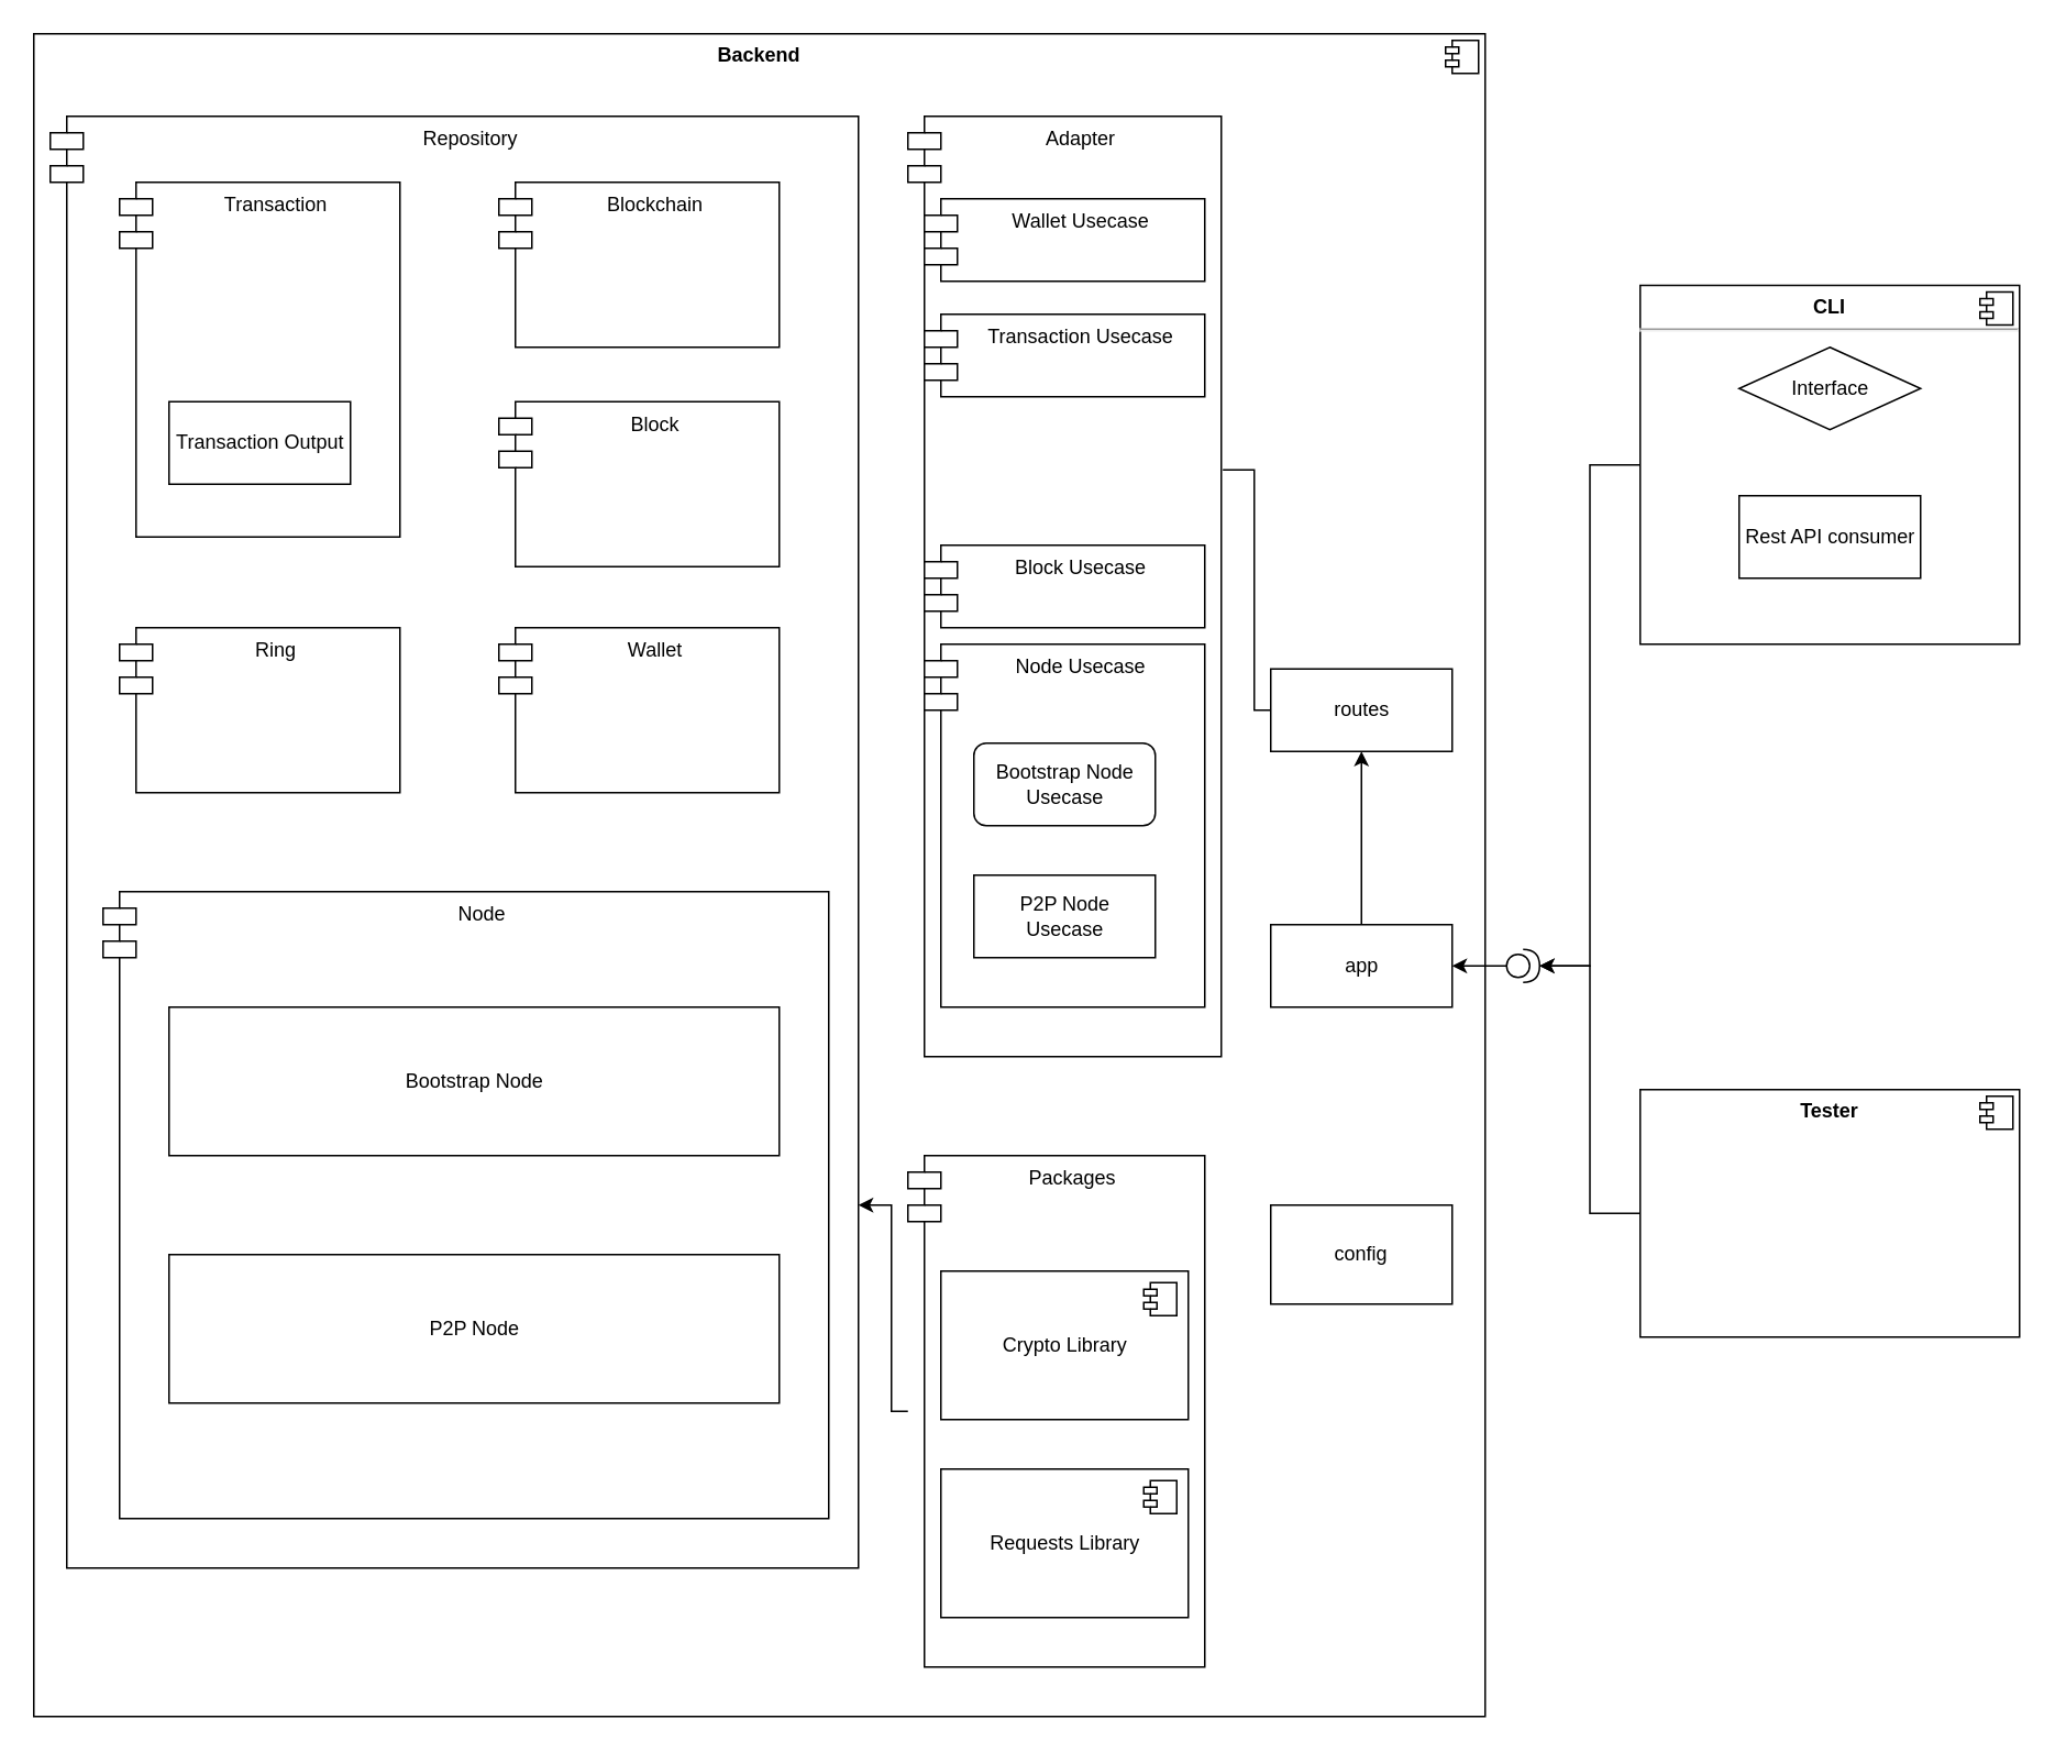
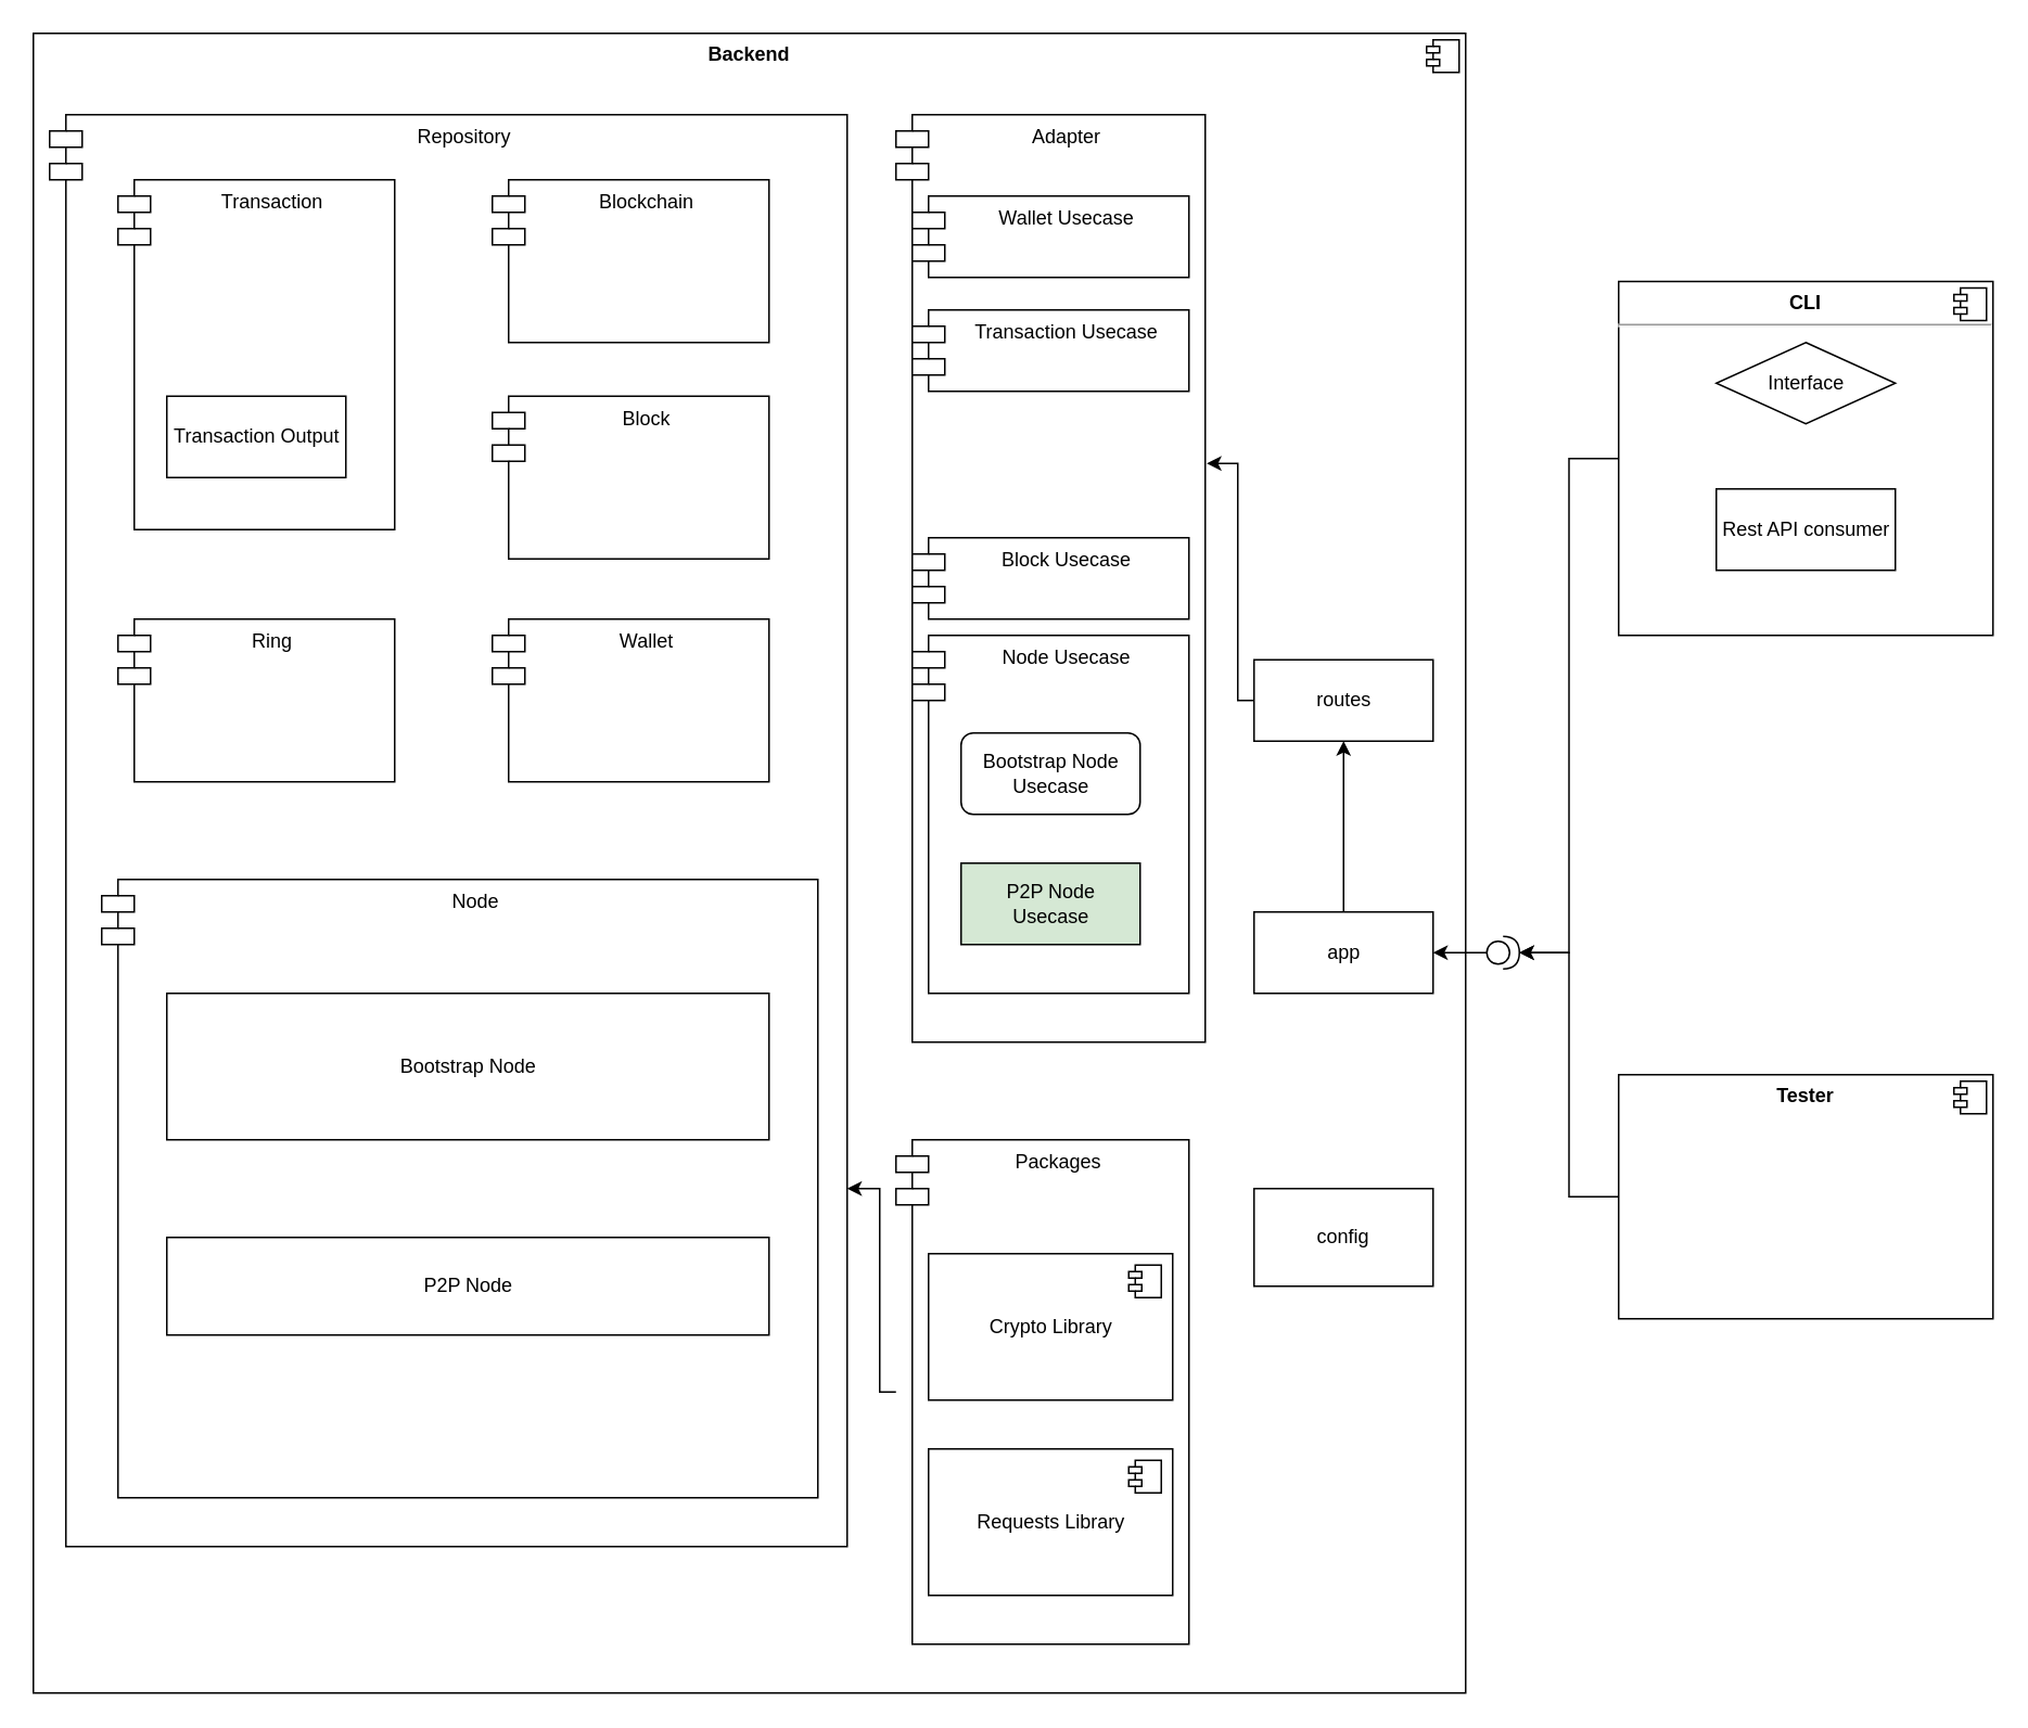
  <mxCell id="0" />
  <mxCell id="1" parent="0" />
  <mxCell id="2" value="&lt;p style=&quot;margin: 0px ; margin-top: 6px ; text-align: center&quot;&gt;&lt;b&gt;Backend&lt;/b&gt;&lt;/p&gt;" style="align=left;overflow=fill;html=1;dropTarget=0;" parent="1" vertex="1"><mxGeometry x="20" y="20" width="880" height="1020" as="geometry" /></mxCell>
  <mxCell id="3" value="" style="shape=component;jettyWidth=8;jettyHeight=4;" parent="2" vertex="1"><mxGeometry x="1" width="20" height="20" relative="1" as="geometry"><mxPoint x="-24" y="4" as="offset" /></mxGeometry></mxCell>
  <mxCell id="4" value="Repository" style="shape=module;align=left;spacingLeft=20;align=center;verticalAlign=top;" parent="1" vertex="1"><mxGeometry x="30" y="70" width="490" height="880" as="geometry" /></mxCell>
  <mxCell id="5" value="Adapter" style="shape=module;align=left;spacingLeft=20;align=center;verticalAlign=top;" parent="1" vertex="1"><mxGeometry x="550" y="70" width="190" height="570" as="geometry" /></mxCell>
- <mxCell id="6" style="edgeStyle=orthogonalEdgeStyle;rounded=0;orthogonalLoop=1;jettySize=auto;html=1;exitX=0;exitY=0.5;exitDx=0;exitDy=0;entryX=1.005;entryY=0.376;entryDx=0;entryDy=0;entryPerimeter=0;endArrow=none;" parent="1" source="7" target="5" edge="1"><mxGeometry relative="1" as="geometry"><Array as="points"><mxPoint x="760" y="430" /><mxPoint x="760" y="284" /></Array></mxGeometry></mxCell>
+ <mxCell id="6" style="edgeStyle=orthogonalEdgeStyle;rounded=0;orthogonalLoop=1;jettySize=auto;html=1;exitX=0;exitY=0.5;exitDx=0;exitDy=0;entryX=1.005;entryY=0.376;entryDx=0;entryDy=0;entryPerimeter=0;" parent="1" source="7" target="5" edge="1"><mxGeometry relative="1" as="geometry"><Array as="points"><mxPoint x="760" y="430" /><mxPoint x="760" y="284" /></Array></mxGeometry></mxCell>
  <mxCell id="7" value="routes" style="html=1;" parent="1" vertex="1"><mxGeometry x="770" y="405" width="110" height="50" as="geometry" /></mxCell>
  <mxCell id="8" value="" style="edgeStyle=orthogonalEdgeStyle;rounded=0;orthogonalLoop=1;jettySize=auto;html=1;" parent="1" source="9" target="11" edge="1"><mxGeometry relative="1" as="geometry" /></mxCell>
  <mxCell id="9" value="" style="shape=providedRequiredInterface;html=1;verticalLabelPosition=bottom;sketch=0;" parent="1" vertex="1"><mxGeometry x="913" y="575" width="20" height="20" as="geometry" /></mxCell>
  <mxCell id="10" value="" style="edgeStyle=orthogonalEdgeStyle;rounded=0;orthogonalLoop=1;jettySize=auto;html=1;" parent="1" source="11" target="7" edge="1"><mxGeometry relative="1" as="geometry" /></mxCell>
  <mxCell id="11" value="app" style="html=1;" parent="1" vertex="1"><mxGeometry x="770" y="560" width="110" height="50" as="geometry" /></mxCell>
  <mxCell id="12" style="edgeStyle=orthogonalEdgeStyle;rounded=0;orthogonalLoop=1;jettySize=auto;html=1;entryX=1;entryY=0.75;entryDx=0;entryDy=0;" parent="1" source="13" target="4" edge="1"><mxGeometry relative="1" as="geometry"><Array as="points"><mxPoint x="540" y="855" /><mxPoint x="540" y="730" /></Array></mxGeometry></mxCell>
  <mxCell id="13" value="Packages" style="shape=module;align=left;spacingLeft=20;align=center;verticalAlign=top;" parent="1" vertex="1"><mxGeometry x="550" y="700" width="180" height="310" as="geometry" /></mxCell>
  <mxCell id="14" value="Crypto Library" style="html=1;dropTarget=0;" parent="1" vertex="1"><mxGeometry x="570" y="770" width="150" height="90" as="geometry" /></mxCell>
  <mxCell id="15" value="" style="shape=module;jettyWidth=8;jettyHeight=4;" parent="14" vertex="1"><mxGeometry x="1" width="20" height="20" relative="1" as="geometry"><mxPoint x="-27" y="7" as="offset" /></mxGeometry></mxCell>
  <mxCell id="16" value="Requests Library" style="html=1;dropTarget=0;" parent="1" vertex="1"><mxGeometry x="570" y="890" width="150" height="90" as="geometry" /></mxCell>
  <mxCell id="17" value="" style="shape=module;jettyWidth=8;jettyHeight=4;" parent="16" vertex="1"><mxGeometry x="1" width="20" height="20" relative="1" as="geometry"><mxPoint x="-27" y="7" as="offset" /></mxGeometry></mxCell>
  <mxCell id="18" value="Wallet Usecase" style="shape=module;align=left;spacingLeft=20;align=center;verticalAlign=top;" parent="1" vertex="1"><mxGeometry x="560" y="120" width="170" height="50" as="geometry" /></mxCell>
  <mxCell id="19" value="Transaction Usecase" style="shape=module;align=left;spacingLeft=20;align=center;verticalAlign=top;" parent="1" vertex="1"><mxGeometry x="560" y="190" width="170" height="50" as="geometry" /></mxCell>
  <mxCell id="20" value="Block Usecase" style="shape=module;align=left;spacingLeft=20;align=center;verticalAlign=top;" parent="1" vertex="1"><mxGeometry x="560" y="330" width="170" height="50" as="geometry" /></mxCell>
  <mxCell id="21" value="Node Usecase" style="shape=module;align=left;spacingLeft=20;align=center;verticalAlign=top;" parent="1" vertex="1"><mxGeometry x="560" y="390" width="170" height="220" as="geometry" /></mxCell>
  <mxCell id="22" value="Bootstrap Node&lt;br&gt;Usecase" style="html=1;rounded=1;" parent="1" vertex="1"><mxGeometry x="590" y="450" width="110" height="50" as="geometry" /></mxCell>
- <mxCell id="23" value="P2P Node&lt;br&gt;Usecase" style="html=1;" parent="1" vertex="1"><mxGeometry x="590" y="530" width="110" height="50" as="geometry" /></mxCell>
+ <mxCell id="23" value="P2P Node&lt;br&gt;Usecase" style="html=1;fillColor=#d5e8d4;" parent="1" vertex="1"><mxGeometry x="590" y="530" width="110" height="50" as="geometry" /></mxCell>
  <mxCell id="24" value="Block" style="shape=module;align=left;spacingLeft=20;align=center;verticalAlign=top;" parent="1" vertex="1"><mxGeometry x="302" y="243" width="170" height="100" as="geometry" /></mxCell>
  <mxCell id="25" value="Blockchain" style="shape=module;align=left;spacingLeft=20;align=center;verticalAlign=top;" parent="1" vertex="1"><mxGeometry x="302" y="110" width="170" height="100" as="geometry" /></mxCell>
  <mxCell id="26" value="Transaction" style="shape=module;align=left;spacingLeft=20;align=center;verticalAlign=top;" parent="1" vertex="1"><mxGeometry x="72" y="110" width="170" height="215" as="geometry" /></mxCell>
  <mxCell id="27" value="Ring" style="shape=module;align=left;spacingLeft=20;align=center;verticalAlign=top;" parent="1" vertex="1"><mxGeometry x="72" y="380" width="170" height="100" as="geometry" /></mxCell>
  <mxCell id="28" value="Wallet" style="shape=module;align=left;spacingLeft=20;align=center;verticalAlign=top;" parent="1" vertex="1"><mxGeometry x="302" y="380" width="170" height="100" as="geometry" /></mxCell>
  <mxCell id="29" value="Node" style="shape=module;align=left;spacingLeft=20;align=center;verticalAlign=top;" parent="1" vertex="1"><mxGeometry x="62" y="540" width="440" height="380" as="geometry" /></mxCell>
  <mxCell id="30" value="Bootstrap Node" style="html=1;" parent="1" vertex="1"><mxGeometry x="102" y="610" width="370" height="90" as="geometry" /></mxCell>
- <mxCell id="31" value="P2P Node" style="html=1;" parent="1" vertex="1"><mxGeometry x="102" y="760" width="370" height="90" as="geometry" /></mxCell>
+ <mxCell id="31" value="P2P Node" style="html=1;" parent="1" vertex="1"><mxGeometry x="102" y="760" width="370" height="60" as="geometry" /></mxCell>
  <mxCell id="32" value="Transaction Output" style="html=1;" parent="1" vertex="1"><mxGeometry x="102" y="243" width="110" height="50" as="geometry" /></mxCell>
  <mxCell id="33" value="config" style="rounded=0;whiteSpace=wrap;html=1;" parent="1" vertex="1"><mxGeometry x="770" y="730" width="110" height="60" as="geometry" /></mxCell>
  <mxCell id="34" style="edgeStyle=orthogonalEdgeStyle;rounded=0;orthogonalLoop=1;jettySize=auto;html=1;entryX=1;entryY=0.5;entryDx=0;entryDy=0;entryPerimeter=0;" parent="1" source="35" target="9" edge="1"><mxGeometry relative="1" as="geometry" /></mxCell>
  <mxCell id="35" value="&lt;p style=&quot;margin: 0px ; margin-top: 6px ; text-align: center&quot;&gt;&lt;b&gt;CLI&lt;/b&gt;&lt;/p&gt;&lt;hr&gt;&lt;p style=&quot;margin: 0px ; margin-left: 8px&quot;&gt;&lt;br&gt;&lt;/p&gt;" style="align=left;overflow=fill;html=1;dropTarget=0;" parent="1" vertex="1"><mxGeometry x="994" y="172.5" width="230" height="217.5" as="geometry" /></mxCell>
  <mxCell id="36" value="" style="shape=component;jettyWidth=8;jettyHeight=4;" parent="35" vertex="1"><mxGeometry x="1" width="20" height="20" relative="1" as="geometry"><mxPoint x="-24" y="4" as="offset" /></mxGeometry></mxCell>
  <mxCell id="37" value="Interface" style="rhombus;html=1;" parent="1" vertex="1"><mxGeometry x="1054" y="210" width="110" height="50" as="geometry" /></mxCell>
  <mxCell id="38" value="Rest API consumer" style="html=1;" parent="1" vertex="1"><mxGeometry x="1054" y="300" width="110" height="50" as="geometry" /></mxCell>
  <mxCell id="39" style="edgeStyle=orthogonalEdgeStyle;rounded=0;orthogonalLoop=1;jettySize=auto;html=1;entryX=1;entryY=0.5;entryDx=0;entryDy=0;entryPerimeter=0;" parent="1" source="40" target="9" edge="1"><mxGeometry relative="1" as="geometry" /></mxCell>
  <mxCell id="40" value="&lt;p style=&quot;margin: 0px ; margin-top: 6px ; text-align: center&quot;&gt;&lt;b&gt;Tester&lt;/b&gt;&lt;/p&gt;" style="align=left;overflow=fill;html=1;dropTarget=0;" parent="1" vertex="1"><mxGeometry x="994" y="660" width="230" height="150" as="geometry" /></mxCell>
  <mxCell id="41" value="" style="shape=component;jettyWidth=8;jettyHeight=4;" parent="40" vertex="1"><mxGeometry x="1" width="20" height="20" relative="1" as="geometry"><mxPoint x="-24" y="4" as="offset" /></mxGeometry></mxCell>
